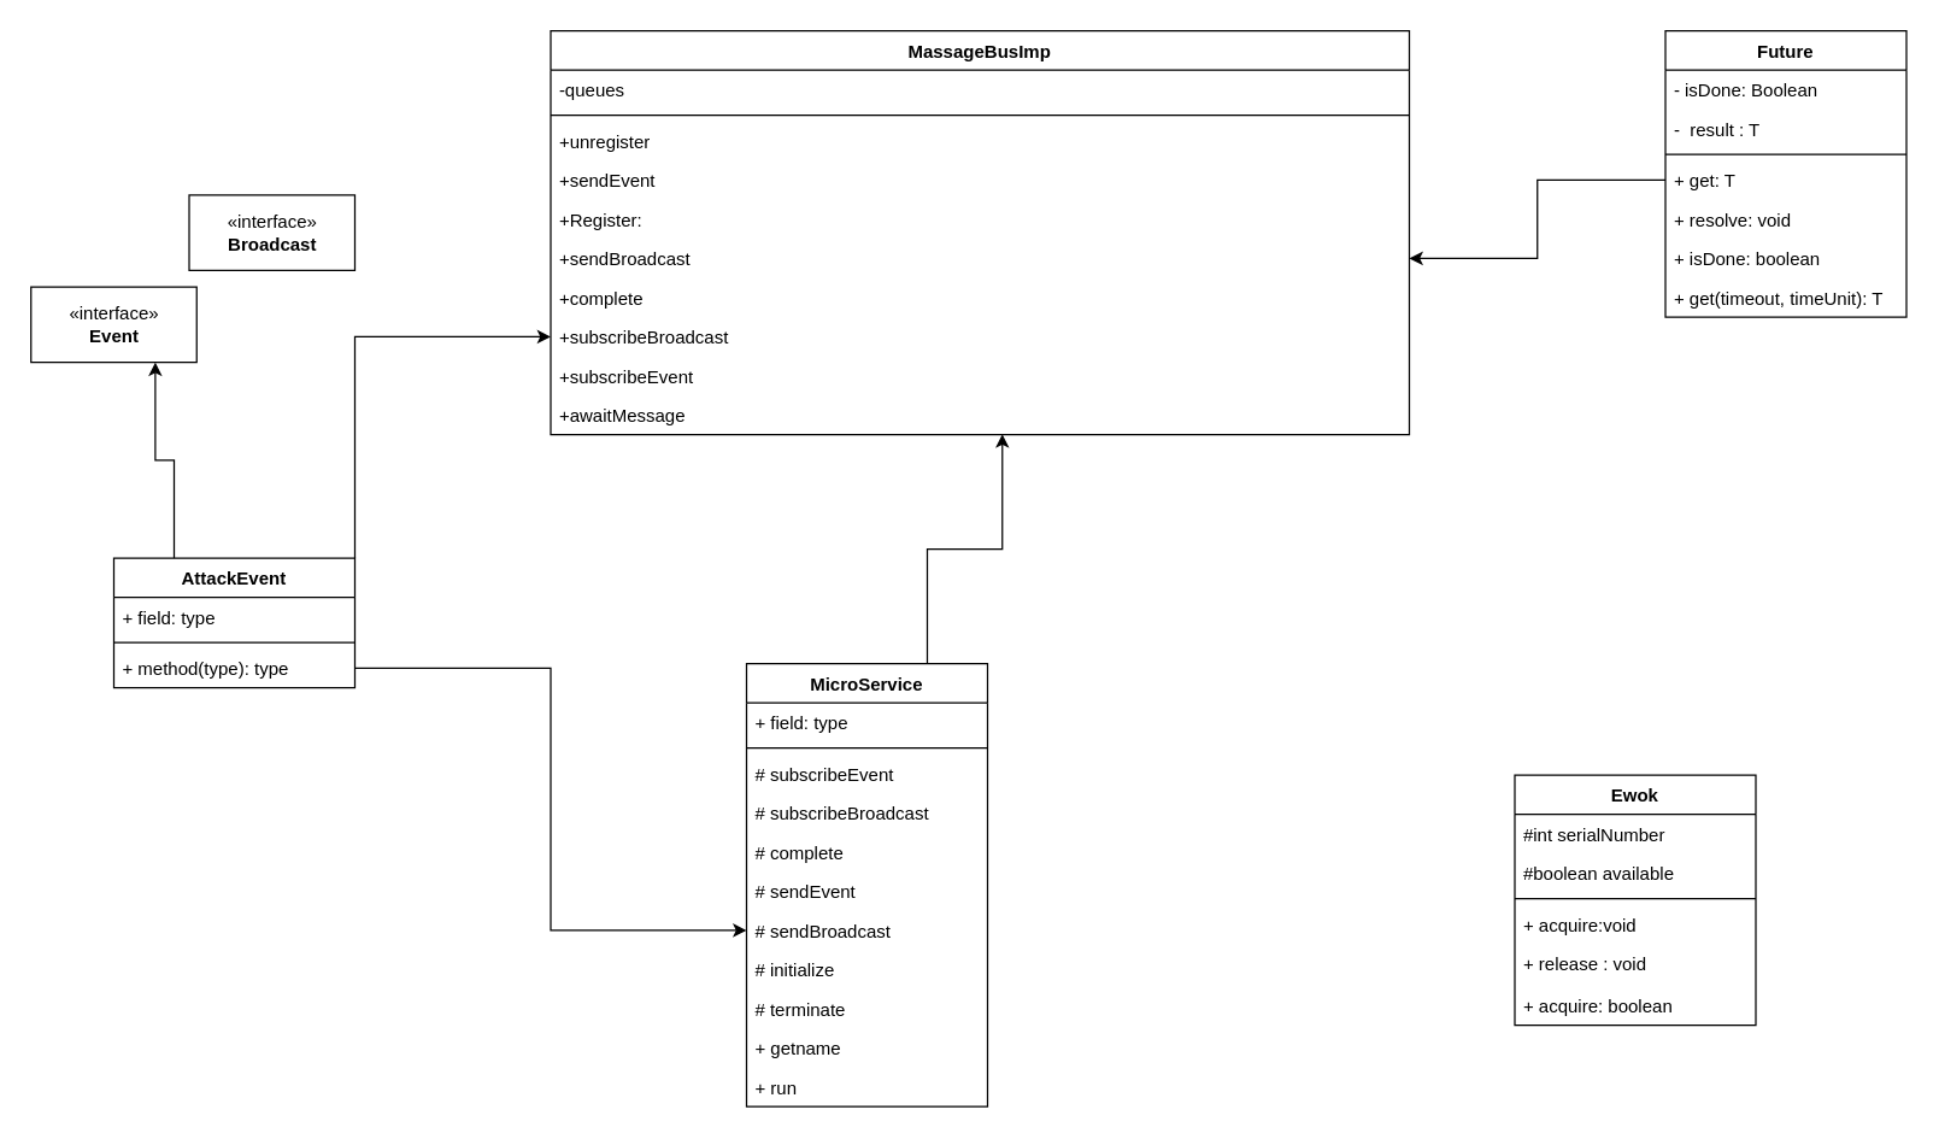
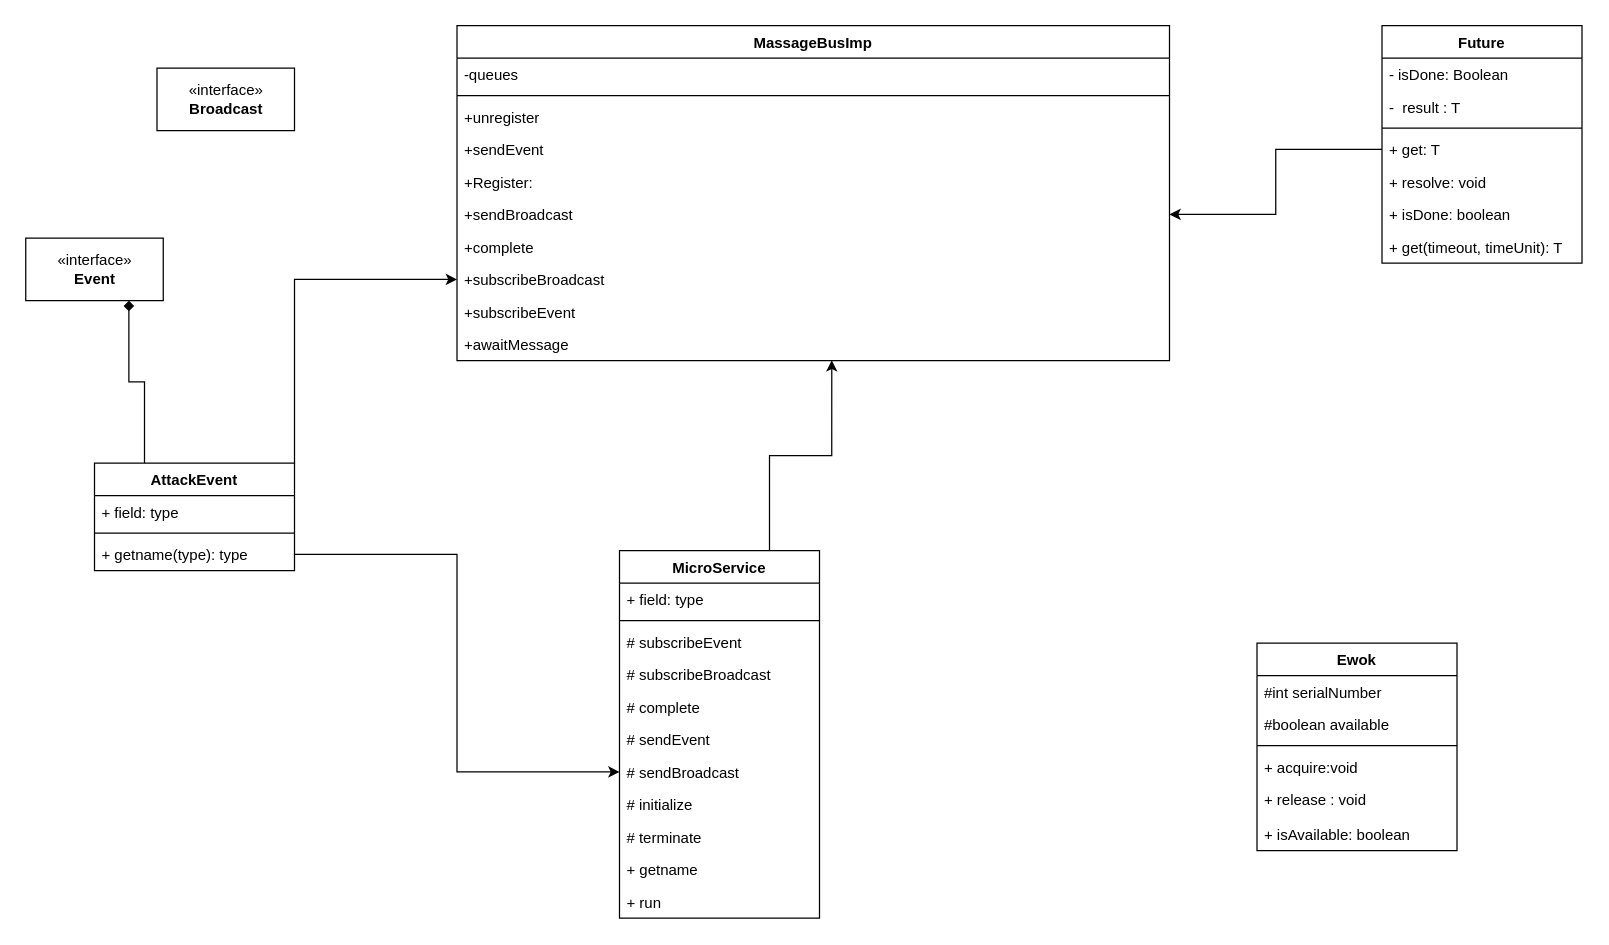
  <mxCell id="0" />
  <mxCell id="1" parent="0" />
  <mxCell id="2" value="MassageBusImp" style="swimlane;fontStyle=1;align=center;verticalAlign=top;childLayout=stackLayout;horizontal=1;startSize=26;horizontalStack=0;resizeParent=1;resizeParentMax=0;resizeLast=0;collapsible=1;marginBottom=0;" parent="1" vertex="1"><mxGeometry x="365" y="20" width="570" height="268" as="geometry" /></mxCell>
  <mxCell id="3" value="-queues" style="text;strokeColor=none;fillColor=none;align=left;verticalAlign=top;spacingLeft=4;spacingRight=4;overflow=hidden;rotatable=0;points=[[0,0.5],[1,0.5]];portConstraint=eastwest;" parent="2" vertex="1"><mxGeometry y="26" width="570" height="26" as="geometry" /></mxCell>
  <mxCell id="4" value="" style="line;strokeWidth=1;fillColor=none;align=left;verticalAlign=middle;spacingTop=-1;spacingLeft=3;spacingRight=3;rotatable=0;labelPosition=right;points=[];portConstraint=eastwest;" parent="2" vertex="1"><mxGeometry y="52" width="570" height="8" as="geometry" /></mxCell>
  <mxCell id="5" value="+unregister" style="text;strokeColor=none;fillColor=none;align=left;verticalAlign=top;spacingLeft=4;spacingRight=4;overflow=hidden;rotatable=0;points=[[0,0.5],[1,0.5]];portConstraint=eastwest;" parent="2" vertex="1"><mxGeometry y="60" width="570" height="26" as="geometry" /></mxCell>
  <mxCell id="6" value="+sendEvent&#10;" style="text;strokeColor=none;fillColor=none;align=left;verticalAlign=top;spacingLeft=4;spacingRight=4;overflow=hidden;rotatable=0;points=[[0,0.5],[1,0.5]];portConstraint=eastwest;" parent="2" vertex="1"><mxGeometry y="86" width="570" height="26" as="geometry" /></mxCell>
  <mxCell id="7" value="+Register: " style="text;strokeColor=none;fillColor=none;align=left;verticalAlign=top;spacingLeft=4;spacingRight=4;overflow=hidden;rotatable=0;points=[[0,0.5],[1,0.5]];portConstraint=eastwest;" parent="2" vertex="1"><mxGeometry y="112" width="570" height="26" as="geometry" /></mxCell>
  <mxCell id="8" value="+sendBroadcast" style="text;strokeColor=none;fillColor=none;align=left;verticalAlign=top;spacingLeft=4;spacingRight=4;overflow=hidden;rotatable=0;points=[[0,0.5],[1,0.5]];portConstraint=eastwest;" parent="2" vertex="1"><mxGeometry y="138" width="570" height="26" as="geometry" /></mxCell>
  <mxCell id="9" value="+complete" style="text;strokeColor=none;fillColor=none;align=left;verticalAlign=top;spacingLeft=4;spacingRight=4;overflow=hidden;rotatable=0;points=[[0,0.5],[1,0.5]];portConstraint=eastwest;" parent="2" vertex="1"><mxGeometry y="164" width="570" height="26" as="geometry" /></mxCell>
  <mxCell id="10" value="+subscribeBroadcast" style="text;strokeColor=none;fillColor=none;align=left;verticalAlign=top;spacingLeft=4;spacingRight=4;overflow=hidden;rotatable=0;points=[[0,0.5],[1,0.5]];portConstraint=eastwest;" parent="2" vertex="1"><mxGeometry y="190" width="570" height="26" as="geometry" /></mxCell>
  <mxCell id="11" value="+subscribeEvent" style="text;strokeColor=none;fillColor=none;align=left;verticalAlign=top;spacingLeft=4;spacingRight=4;overflow=hidden;rotatable=0;points=[[0,0.5],[1,0.5]];portConstraint=eastwest;" parent="2" vertex="1"><mxGeometry y="216" width="570" height="26" as="geometry" /></mxCell>
  <mxCell id="12" value="+awaitMessage" style="text;strokeColor=none;fillColor=none;align=left;verticalAlign=top;spacingLeft=4;spacingRight=4;overflow=hidden;rotatable=0;points=[[0,0.5],[1,0.5]];portConstraint=eastwest;" parent="2" vertex="1"><mxGeometry y="242" width="570" height="26" as="geometry" /></mxCell>
  <mxCell id="13" style="edgeStyle=orthogonalEdgeStyle;rounded=0;orthogonalLoop=1;jettySize=auto;html=1;exitX=0.75;exitY=0;exitDx=0;exitDy=0;entryX=0.526;entryY=0.991;entryDx=0;entryDy=0;entryPerimeter=0;" parent="1" source="14" target="12" edge="1"><mxGeometry relative="1" as="geometry" /></mxCell>
  <mxCell id="14" value="MicroService" style="swimlane;fontStyle=1;align=center;verticalAlign=top;childLayout=stackLayout;horizontal=1;startSize=26;horizontalStack=0;resizeParent=1;resizeParentMax=0;resizeLast=0;collapsible=1;marginBottom=0;" parent="1" vertex="1"><mxGeometry x="495" y="440" width="160" height="294" as="geometry" /></mxCell>
  <mxCell id="15" value="+ field: type" style="text;strokeColor=none;fillColor=none;align=left;verticalAlign=top;spacingLeft=4;spacingRight=4;overflow=hidden;rotatable=0;points=[[0,0.5],[1,0.5]];portConstraint=eastwest;" parent="14" vertex="1"><mxGeometry y="26" width="160" height="26" as="geometry" /></mxCell>
  <mxCell id="16" value="" style="line;strokeWidth=1;fillColor=none;align=left;verticalAlign=middle;spacingTop=-1;spacingLeft=3;spacingRight=3;rotatable=0;labelPosition=right;points=[];portConstraint=eastwest;" parent="14" vertex="1"><mxGeometry y="52" width="160" height="8" as="geometry" /></mxCell>
  <mxCell id="17" value="# subscribeEvent&#10;" style="text;strokeColor=none;fillColor=none;align=left;verticalAlign=top;spacingLeft=4;spacingRight=4;overflow=hidden;rotatable=0;points=[[0,0.5],[1,0.5]];portConstraint=eastwest;" parent="14" vertex="1"><mxGeometry y="60" width="160" height="26" as="geometry" /></mxCell>
  <mxCell id="18" value="# subscribeBroadcast" style="text;strokeColor=none;fillColor=none;align=left;verticalAlign=top;spacingLeft=4;spacingRight=4;overflow=hidden;rotatable=0;points=[[0,0.5],[1,0.5]];portConstraint=eastwest;" parent="14" vertex="1"><mxGeometry y="86" width="160" height="26" as="geometry" /></mxCell>
  <mxCell id="19" value="# complete" style="text;strokeColor=none;fillColor=none;align=left;verticalAlign=top;spacingLeft=4;spacingRight=4;overflow=hidden;rotatable=0;points=[[0,0.5],[1,0.5]];portConstraint=eastwest;" parent="14" vertex="1"><mxGeometry y="112" width="160" height="26" as="geometry" /></mxCell>
  <mxCell id="20" value="# sendEvent" style="text;strokeColor=none;fillColor=none;align=left;verticalAlign=top;spacingLeft=4;spacingRight=4;overflow=hidden;rotatable=0;points=[[0,0.5],[1,0.5]];portConstraint=eastwest;" parent="14" vertex="1"><mxGeometry y="138" width="160" height="26" as="geometry" /></mxCell>
  <mxCell id="21" value="# sendBroadcast" style="text;strokeColor=none;fillColor=none;align=left;verticalAlign=top;spacingLeft=4;spacingRight=4;overflow=hidden;rotatable=0;points=[[0,0.5],[1,0.5]];portConstraint=eastwest;" parent="14" vertex="1"><mxGeometry y="164" width="160" height="26" as="geometry" /></mxCell>
  <mxCell id="22" value="# initialize" style="text;strokeColor=none;fillColor=none;align=left;verticalAlign=top;spacingLeft=4;spacingRight=4;overflow=hidden;rotatable=0;points=[[0,0.5],[1,0.5]];portConstraint=eastwest;" parent="14" vertex="1"><mxGeometry y="190" width="160" height="26" as="geometry" /></mxCell>
  <mxCell id="23" value="# terminate" style="text;strokeColor=none;fillColor=none;align=left;verticalAlign=top;spacingLeft=4;spacingRight=4;overflow=hidden;rotatable=0;points=[[0,0.5],[1,0.5]];portConstraint=eastwest;" parent="14" vertex="1"><mxGeometry y="216" width="160" height="26" as="geometry" /></mxCell>
  <mxCell id="24" value="+ getname" style="text;strokeColor=none;fillColor=none;align=left;verticalAlign=top;spacingLeft=4;spacingRight=4;overflow=hidden;rotatable=0;points=[[0,0.5],[1,0.5]];portConstraint=eastwest;" parent="14" vertex="1"><mxGeometry y="242" width="160" height="26" as="geometry" /></mxCell>
  <mxCell id="25" value="+ run" style="text;strokeColor=none;fillColor=none;align=left;verticalAlign=top;spacingLeft=4;spacingRight=4;overflow=hidden;rotatable=0;points=[[0,0.5],[1,0.5]];portConstraint=eastwest;" parent="14" vertex="1"><mxGeometry y="268" width="160" height="26" as="geometry" /></mxCell>
  <mxCell id="26" value="Future" style="swimlane;fontStyle=1;align=center;verticalAlign=top;childLayout=stackLayout;horizontal=1;startSize=26;horizontalStack=0;resizeParent=1;resizeParentMax=0;resizeLast=0;collapsible=1;marginBottom=0;" parent="1" vertex="1"><mxGeometry x="1105" y="20" width="160" height="190" as="geometry" /></mxCell>
  <mxCell id="27" value="- isDone: Boolean" style="text;strokeColor=none;fillColor=none;align=left;verticalAlign=top;spacingLeft=4;spacingRight=4;overflow=hidden;rotatable=0;points=[[0,0.5],[1,0.5]];portConstraint=eastwest;" parent="26" vertex="1"><mxGeometry y="26" width="160" height="26" as="geometry" /></mxCell>
  <mxCell id="28" value="-  result : T" style="text;strokeColor=none;fillColor=none;align=left;verticalAlign=top;spacingLeft=4;spacingRight=4;overflow=hidden;rotatable=0;points=[[0,0.5],[1,0.5]];portConstraint=eastwest;" parent="26" vertex="1"><mxGeometry y="52" width="160" height="26" as="geometry" /></mxCell>
  <mxCell id="29" value="" style="line;strokeWidth=1;fillColor=none;align=left;verticalAlign=middle;spacingTop=-1;spacingLeft=3;spacingRight=3;rotatable=0;labelPosition=right;points=[];portConstraint=eastwest;" parent="26" vertex="1"><mxGeometry y="78" width="160" height="8" as="geometry" /></mxCell>
  <mxCell id="30" value="+ get: T" style="text;strokeColor=none;fillColor=none;align=left;verticalAlign=top;spacingLeft=4;spacingRight=4;overflow=hidden;rotatable=0;points=[[0,0.5],[1,0.5]];portConstraint=eastwest;" parent="26" vertex="1"><mxGeometry y="86" width="160" height="26" as="geometry" /></mxCell>
  <mxCell id="31" value="+ resolve: void" style="text;strokeColor=none;fillColor=none;align=left;verticalAlign=top;spacingLeft=4;spacingRight=4;overflow=hidden;rotatable=0;points=[[0,0.5],[1,0.5]];portConstraint=eastwest;" parent="26" vertex="1"><mxGeometry y="112" width="160" height="26" as="geometry" /></mxCell>
  <mxCell id="32" value="+ isDone: boolean" style="text;strokeColor=none;fillColor=none;align=left;verticalAlign=top;spacingLeft=4;spacingRight=4;overflow=hidden;rotatable=0;points=[[0,0.5],[1,0.5]];portConstraint=eastwest;" parent="26" vertex="1"><mxGeometry y="138" width="160" height="26" as="geometry" /></mxCell>
  <mxCell id="33" value="+ get(timeout, timeUnit): T" style="text;strokeColor=none;fillColor=none;align=left;verticalAlign=top;spacingLeft=4;spacingRight=4;overflow=hidden;rotatable=0;points=[[0,0.5],[1,0.5]];portConstraint=eastwest;" parent="26" vertex="1"><mxGeometry y="164" width="160" height="26" as="geometry" /></mxCell>
  <mxCell id="34" value="Ewok" style="swimlane;fontStyle=1;align=center;verticalAlign=top;childLayout=stackLayout;horizontal=1;startSize=26;horizontalStack=0;resizeParent=1;resizeParentMax=0;resizeLast=0;collapsible=1;marginBottom=0;" parent="1" vertex="1"><mxGeometry x="1005" y="514" width="160" height="166" as="geometry" /></mxCell>
  <mxCell id="35" value="#int serialNumber" style="text;strokeColor=none;fillColor=none;align=left;verticalAlign=top;spacingLeft=4;spacingRight=4;overflow=hidden;rotatable=0;points=[[0,0.5],[1,0.5]];portConstraint=eastwest;" parent="34" vertex="1"><mxGeometry y="26" width="160" height="26" as="geometry" /></mxCell>
  <mxCell id="36" value="#boolean available" style="text;strokeColor=none;fillColor=none;align=left;verticalAlign=top;spacingLeft=4;spacingRight=4;overflow=hidden;rotatable=0;points=[[0,0.5],[1,0.5]];portConstraint=eastwest;" parent="34" vertex="1"><mxGeometry y="52" width="160" height="26" as="geometry" /></mxCell>
  <mxCell id="37" value="" style="line;strokeWidth=1;fillColor=none;align=left;verticalAlign=middle;spacingTop=-1;spacingLeft=3;spacingRight=3;rotatable=0;labelPosition=right;points=[];portConstraint=eastwest;" parent="34" vertex="1"><mxGeometry y="78" width="160" height="8" as="geometry" /></mxCell>
  <mxCell id="38" value="+ acquire:void" style="text;strokeColor=none;fillColor=none;align=left;verticalAlign=top;spacingLeft=4;spacingRight=4;overflow=hidden;rotatable=0;points=[[0,0.5],[1,0.5]];portConstraint=eastwest;" parent="34" vertex="1"><mxGeometry y="86" width="160" height="26" as="geometry" /></mxCell>
  <mxCell id="39" value="+ release : void" style="text;strokeColor=none;fillColor=none;align=left;verticalAlign=top;spacingLeft=4;spacingRight=4;overflow=hidden;rotatable=0;points=[[0,0.5],[1,0.5]];portConstraint=eastwest;" parent="34" vertex="1"><mxGeometry y="112" width="160" height="28" as="geometry" /></mxCell>
- <mxCell id="40" value="+ acquire: boolean" style="text;strokeColor=none;fillColor=none;align=left;verticalAlign=top;spacingLeft=4;spacingRight=4;overflow=hidden;rotatable=0;points=[[0,0.5],[1,0.5]];portConstraint=eastwest;" parent="34" vertex="1"><mxGeometry y="140" width="160" height="26" as="geometry" /></mxCell>
- <mxCell id="41" style="edgeStyle=orthogonalEdgeStyle;rounded=0;orthogonalLoop=1;jettySize=auto;html=1;exitX=0.25;exitY=0;exitDx=0;exitDy=0;entryX=0.75;entryY=1;entryDx=0;entryDy=0;" parent="1" source="43" target="47" edge="1"><mxGeometry relative="1" as="geometry" /></mxCell>
+ <mxCell id="40" value="+ isAvailable: boolean" style="text;strokeColor=none;fillColor=none;align=left;verticalAlign=top;spacingLeft=4;spacingRight=4;overflow=hidden;rotatable=0;points=[[0,0.5],[1,0.5]];portConstraint=eastwest;" parent="34" vertex="1"><mxGeometry y="140" width="160" height="26" as="geometry" /></mxCell>
+ <mxCell id="41" style="edgeStyle=orthogonalEdgeStyle;rounded=0;orthogonalLoop=1;jettySize=auto;html=1;exitX=0.25;exitY=0;exitDx=0;exitDy=0;entryX=0.75;entryY=1;entryDx=0;entryDy=0;endArrow=diamond;" parent="1" source="43" target="47" edge="1"><mxGeometry relative="1" as="geometry" /></mxCell>
  <mxCell id="42" style="edgeStyle=orthogonalEdgeStyle;rounded=0;orthogonalLoop=1;jettySize=auto;html=1;exitX=1;exitY=0;exitDx=0;exitDy=0;entryX=0;entryY=0.5;entryDx=0;entryDy=0;" parent="1" source="43" target="10" edge="1"><mxGeometry relative="1" as="geometry" /></mxCell>
  <mxCell id="43" value="AttackEvent" style="swimlane;fontStyle=1;align=center;verticalAlign=top;childLayout=stackLayout;horizontal=1;startSize=26;horizontalStack=0;resizeParent=1;resizeParentMax=0;resizeLast=0;collapsible=1;marginBottom=0;" parent="1" vertex="1"><mxGeometry x="75" y="370" width="160" height="86" as="geometry" /></mxCell>
  <mxCell id="44" value="+ field: type" style="text;strokeColor=none;fillColor=none;align=left;verticalAlign=top;spacingLeft=4;spacingRight=4;overflow=hidden;rotatable=0;points=[[0,0.5],[1,0.5]];portConstraint=eastwest;" parent="43" vertex="1"><mxGeometry y="26" width="160" height="26" as="geometry" /></mxCell>
  <mxCell id="45" value="" style="line;strokeWidth=1;fillColor=none;align=left;verticalAlign=middle;spacingTop=-1;spacingLeft=3;spacingRight=3;rotatable=0;labelPosition=right;points=[];portConstraint=eastwest;" parent="43" vertex="1"><mxGeometry y="52" width="160" height="8" as="geometry" /></mxCell>
- <mxCell id="46" value="+ method(type): type" style="text;strokeColor=none;fillColor=none;align=left;verticalAlign=top;spacingLeft=4;spacingRight=4;overflow=hidden;rotatable=0;points=[[0,0.5],[1,0.5]];portConstraint=eastwest;" parent="43" vertex="1"><mxGeometry y="60" width="160" height="26" as="geometry" /></mxCell>
+ <mxCell id="46" value="+ getname(type): type" style="text;strokeColor=none;fillColor=none;align=left;verticalAlign=top;spacingLeft=4;spacingRight=4;overflow=hidden;rotatable=0;points=[[0,0.5],[1,0.5]];portConstraint=eastwest;" parent="43" vertex="1"><mxGeometry y="60" width="160" height="26" as="geometry" /></mxCell>
  <mxCell id="47" value="«interface»&lt;br&gt;&lt;b&gt;Event&lt;/b&gt;" style="html=1;" parent="1" vertex="1"><mxGeometry x="20" y="190" width="110" height="50" as="geometry" /></mxCell>
- <mxCell id="48" value="«interface»&lt;br&gt;&lt;b&gt;Broadcast&lt;/b&gt;" style="html=1;" parent="1" vertex="1"><mxGeometry x="125" y="129" width="110" height="50" as="geometry" /></mxCell>
+ <mxCell id="48" value="«interface»&lt;br&gt;&lt;b&gt;Broadcast&lt;/b&gt;" style="html=1;" parent="1" vertex="1"><mxGeometry x="125" y="54" width="110" height="50" as="geometry" /></mxCell>
  <mxCell id="49" style="edgeStyle=orthogonalEdgeStyle;rounded=0;orthogonalLoop=1;jettySize=auto;html=1;exitX=0;exitY=0.5;exitDx=0;exitDy=0;entryX=1;entryY=0.5;entryDx=0;entryDy=0;" parent="1" source="30" target="8" edge="1"><mxGeometry relative="1" as="geometry" /></mxCell>
  <mxCell id="50" style="edgeStyle=orthogonalEdgeStyle;rounded=0;orthogonalLoop=1;jettySize=auto;html=1;exitX=1;exitY=0.5;exitDx=0;exitDy=0;entryX=0;entryY=0.5;entryDx=0;entryDy=0;" parent="1" source="46" target="21" edge="1"><mxGeometry relative="1" as="geometry" /></mxCell>
